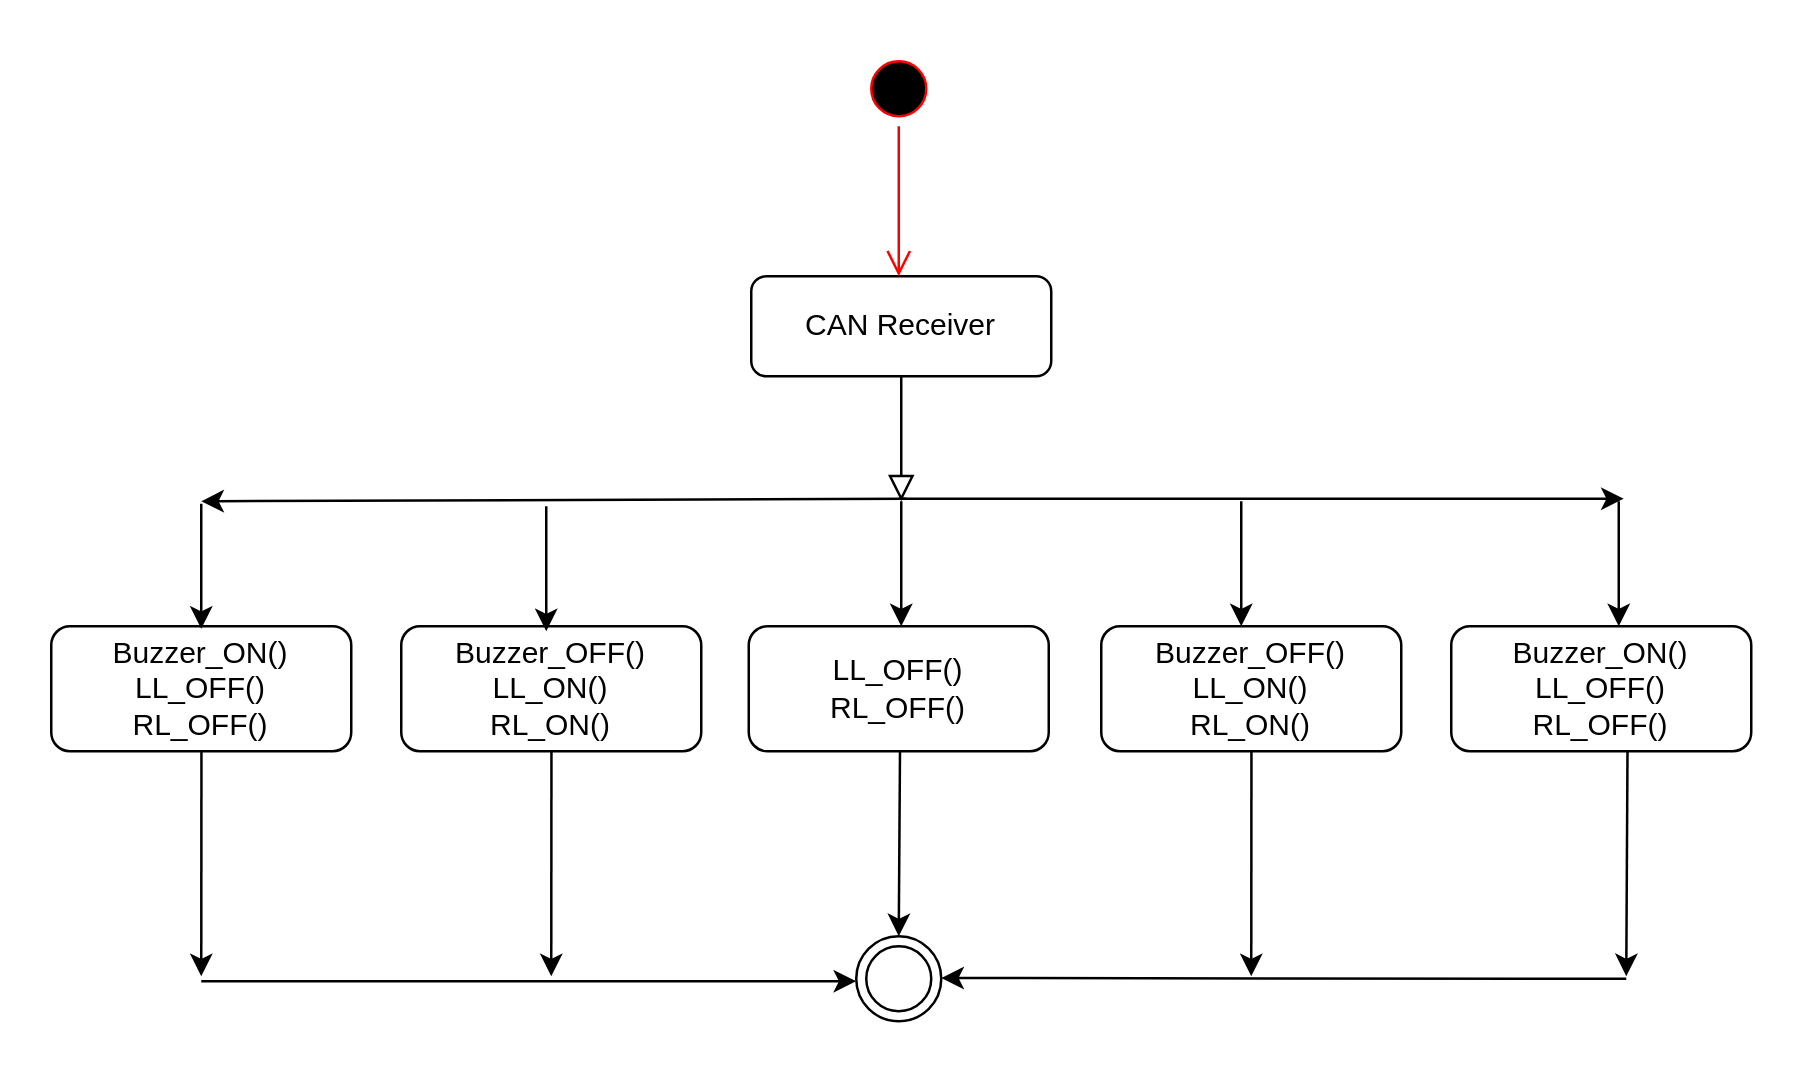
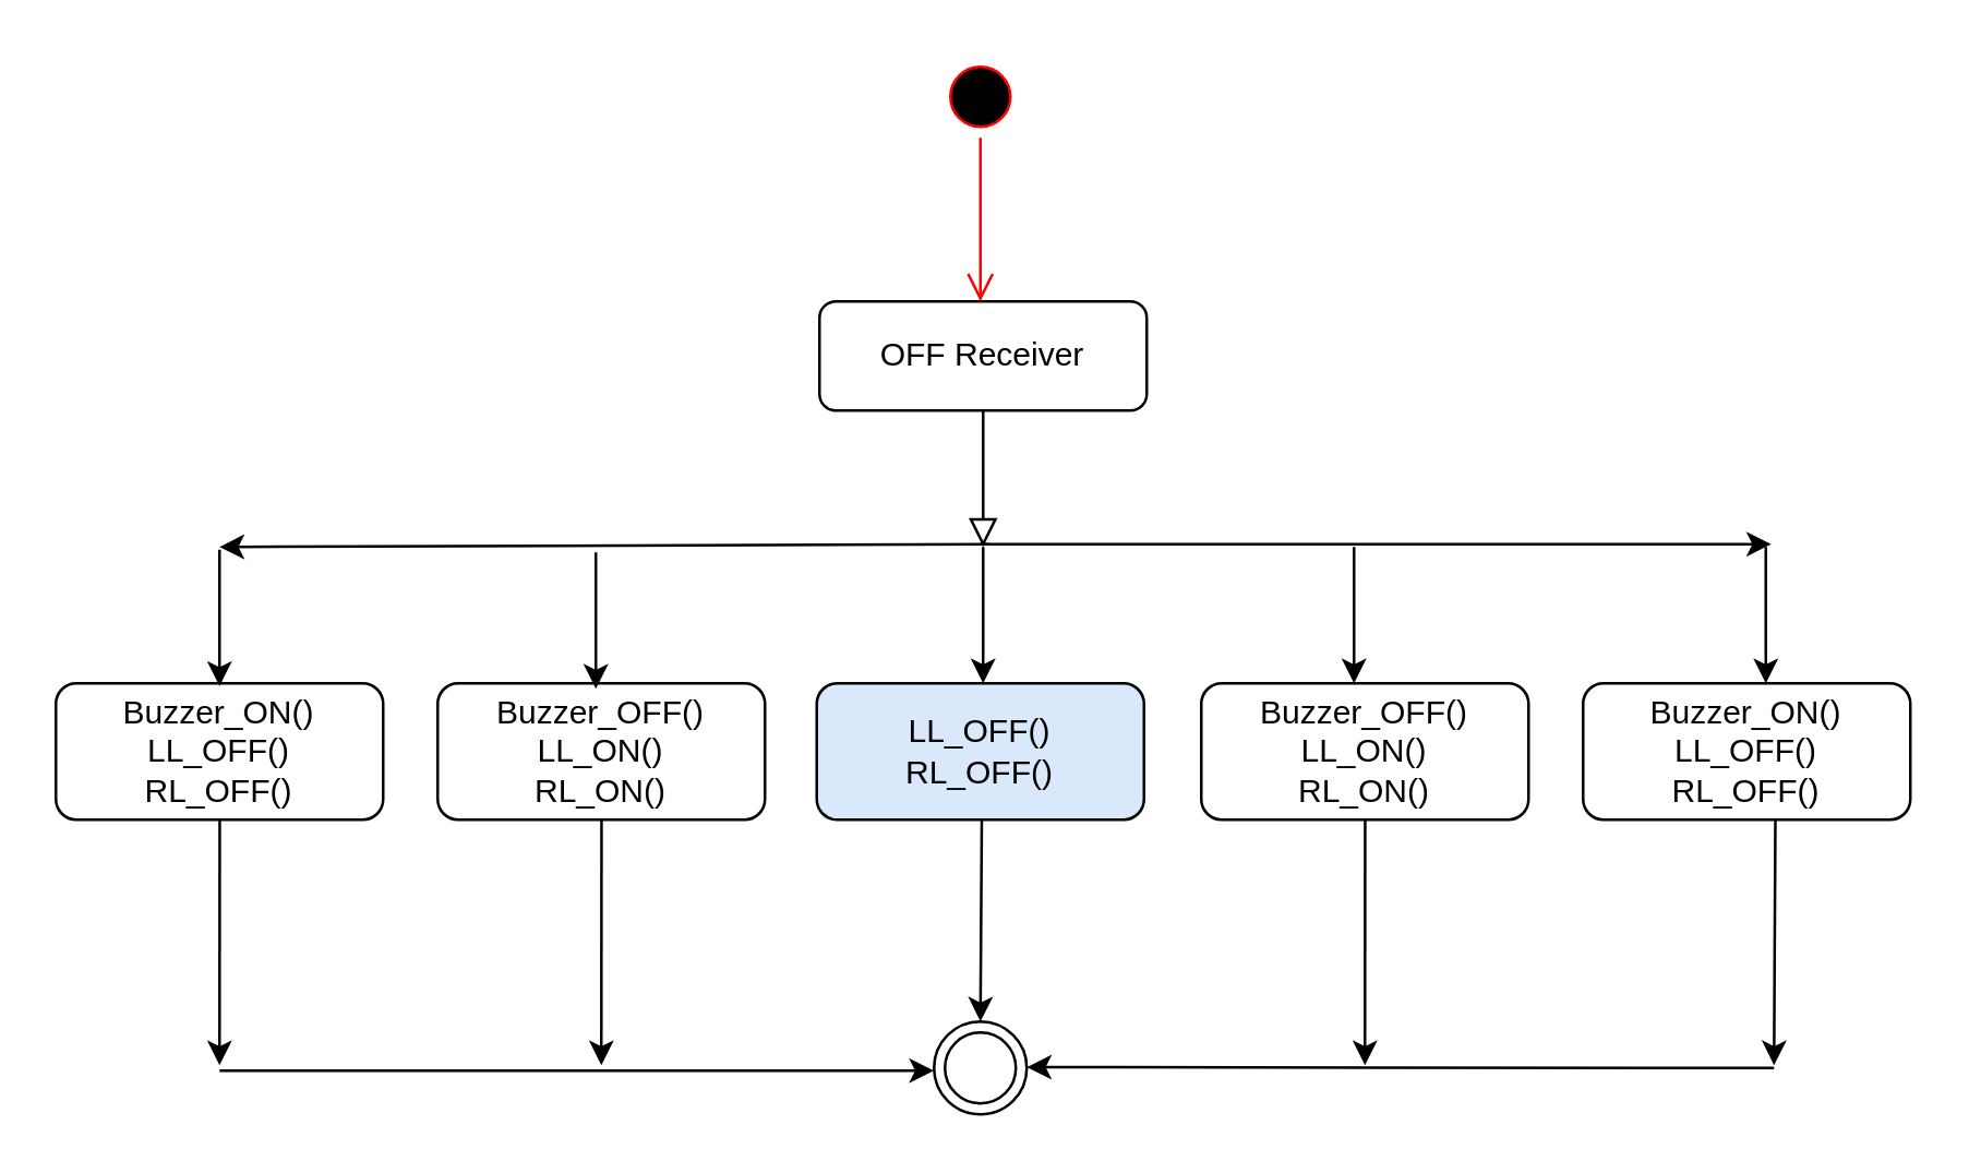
  <mxCell id="0" />
  <mxCell id="1" parent="0" />
  <mxCell id="2" value="" style="rounded=0;html=1;jettySize=auto;orthogonalLoop=1;fontSize=11;endArrow=block;endFill=0;endSize=8;strokeWidth=1;shadow=0;labelBackgroundColor=none;edgeStyle=orthogonalEdgeStyle;" edge="1" parent="1" source="3"><mxGeometry relative="1" as="geometry"><mxPoint x="360" y="200" as="targetPoint" /></mxGeometry></mxCell>
- <mxCell id="3" value="CAN Receiver" style="rounded=1;whiteSpace=wrap;html=1;fontSize=12;glass=0;strokeWidth=1;shadow=0;" vertex="1" parent="1"><mxGeometry x="300" y="110" width="120" height="40" as="geometry" /></mxCell>
+ <mxCell id="3" value="OFF Receiver" style="rounded=1;whiteSpace=wrap;html=1;fontSize=12;glass=0;strokeWidth=1;shadow=0;" vertex="1" parent="1"><mxGeometry x="300" y="110" width="120" height="40" as="geometry" /></mxCell>
  <mxCell id="4" value="" style="ellipse;html=1;shape=startState;fillColor=#000000;strokeColor=#ff0000;" vertex="1" parent="1"><mxGeometry x="344" y="20" width="30" height="30" as="geometry" /></mxCell>
  <mxCell id="5" value="" style="edgeStyle=orthogonalEdgeStyle;html=1;verticalAlign=bottom;endArrow=open;endSize=8;strokeColor=#ff0000;rounded=0;" edge="1" parent="1" source="4"><mxGeometry relative="1" as="geometry"><mxPoint x="359" y="110" as="targetPoint" /></mxGeometry></mxCell>
- <mxCell id="6" value="LL_OFF()&lt;br&gt;RL_OFF()" style="rounded=1;whiteSpace=wrap;html=1;fontSize=12;glass=0;strokeWidth=1;shadow=0;" vertex="1" parent="1"><mxGeometry x="299" y="250" width="120" height="50" as="geometry" /></mxCell>
+ <mxCell id="6" value="LL_OFF()&lt;br&gt;RL_OFF()" style="rounded=1;whiteSpace=wrap;html=1;fontSize=12;glass=0;strokeWidth=1;shadow=0;fillColor=#dae8fc;" vertex="1" parent="1"><mxGeometry x="299" y="250" width="120" height="50" as="geometry" /></mxCell>
  <mxCell id="7" value="Buzzer_OFF()&lt;br&gt;LL_ON()&lt;br&gt;RL_ON()" style="rounded=1;whiteSpace=wrap;html=1;fontSize=12;glass=0;strokeWidth=1;shadow=0;" vertex="1" parent="1"><mxGeometry x="440" y="250" width="120" height="50" as="geometry" /></mxCell>
  <mxCell id="8" value="Buzzer_ON()&lt;br&gt;LL_OFF()&lt;br&gt;RL_OFF()" style="rounded=1;whiteSpace=wrap;html=1;fontSize=12;glass=0;strokeWidth=1;shadow=0;" vertex="1" parent="1"><mxGeometry x="580" y="250" width="120" height="50" as="geometry" /></mxCell>
  <mxCell id="9" value="Buzzer_OFF()&lt;br&gt;LL_ON()&lt;br&gt;RL_ON()" style="rounded=1;whiteSpace=wrap;html=1;fontSize=12;glass=0;strokeWidth=1;shadow=0;" vertex="1" parent="1"><mxGeometry x="160" y="250" width="120" height="50" as="geometry" /></mxCell>
  <mxCell id="10" value="Buzzer_ON()&lt;br&gt;LL_OFF()&lt;br&gt;RL_OFF()" style="rounded=1;whiteSpace=wrap;html=1;fontSize=12;glass=0;strokeWidth=1;shadow=0;" vertex="1" parent="1"><mxGeometry x="20" y="250" width="120" height="50" as="geometry" /></mxCell>
  <mxCell id="11" value="" style="ellipse;shape=doubleEllipse;whiteSpace=wrap;html=1;aspect=fixed;labelBackgroundColor=default;fillStyle=solid;" vertex="1" parent="1"><mxGeometry x="342" y="374" width="34" height="34" as="geometry" /></mxCell>
  <mxCell id="12" value="" style="endArrow=classic;html=1;rounded=0;" edge="1" parent="1"><mxGeometry width="50" height="50" relative="1" as="geometry"><mxPoint x="359" y="199" as="sourcePoint" /><mxPoint x="649" y="199" as="targetPoint" /></mxGeometry></mxCell>
  <mxCell id="13" value="" style="endArrow=classic;html=1;rounded=0;entryX=0.5;entryY=0;entryDx=0;entryDy=0;" edge="1" parent="1"><mxGeometry width="50" height="50" relative="1" as="geometry"><mxPoint x="360" y="200" as="sourcePoint" /><mxPoint x="360" y="250" as="targetPoint" /></mxGeometry></mxCell>
  <mxCell id="14" value="" style="endArrow=classic;html=1;rounded=0;entryX=0.5;entryY=0;entryDx=0;entryDy=0;" edge="1" parent="1"><mxGeometry width="50" height="50" relative="1" as="geometry"><mxPoint x="496" y="200" as="sourcePoint" /><mxPoint x="496" y="250" as="targetPoint" /></mxGeometry></mxCell>
  <mxCell id="15" value="" style="endArrow=classic;html=1;rounded=0;entryX=0.5;entryY=0;entryDx=0;entryDy=0;" edge="1" parent="1"><mxGeometry width="50" height="50" relative="1" as="geometry"><mxPoint x="647" y="200" as="sourcePoint" /><mxPoint x="647" y="250" as="targetPoint" /></mxGeometry></mxCell>
  <mxCell id="16" value="" style="endArrow=classic;html=1;rounded=0;entryX=0.5;entryY=0;entryDx=0;entryDy=0;" edge="1" parent="1"><mxGeometry width="50" height="50" relative="1" as="geometry"><mxPoint x="218" y="202" as="sourcePoint" /><mxPoint x="218" y="252" as="targetPoint" /></mxGeometry></mxCell>
  <mxCell id="17" value="" style="endArrow=classic;html=1;rounded=0;entryX=0.5;entryY=0;entryDx=0;entryDy=0;" edge="1" parent="1"><mxGeometry width="50" height="50" relative="1" as="geometry"><mxPoint x="80" y="201" as="sourcePoint" /><mxPoint x="80" y="251" as="targetPoint" /></mxGeometry></mxCell>
  <mxCell id="18" value="" style="endArrow=classic;html=1;rounded=0;" edge="1" parent="1"><mxGeometry width="50" height="50" relative="1" as="geometry"><mxPoint x="362" y="199" as="sourcePoint" /><mxPoint x="80" y="200" as="targetPoint" /></mxGeometry></mxCell>
  <mxCell id="19" value="" style="endArrow=classic;html=1;rounded=0;entryX=0.5;entryY=0;entryDx=0;entryDy=0;" edge="1" parent="1" target="11"><mxGeometry width="50" height="50" relative="1" as="geometry"><mxPoint x="359.5" y="300" as="sourcePoint" /><mxPoint x="359.5" y="350" as="targetPoint" /></mxGeometry></mxCell>
  <mxCell id="20" value="" style="endArrow=classic;html=1;rounded=0;" edge="1" parent="1"><mxGeometry width="50" height="50" relative="1" as="geometry"><mxPoint x="500.08" y="300" as="sourcePoint" /><mxPoint x="500" y="390" as="targetPoint" /></mxGeometry></mxCell>
  <mxCell id="21" value="" style="endArrow=classic;html=1;rounded=0;" edge="1" parent="1"><mxGeometry width="50" height="50" relative="1" as="geometry"><mxPoint x="650.5" y="300" as="sourcePoint" /><mxPoint x="650" y="390" as="targetPoint" /></mxGeometry></mxCell>
  <mxCell id="22" value="" style="endArrow=classic;html=1;rounded=0;" edge="1" parent="1"><mxGeometry width="50" height="50" relative="1" as="geometry"><mxPoint x="220.08" y="300" as="sourcePoint" /><mxPoint x="220" y="390" as="targetPoint" /></mxGeometry></mxCell>
  <mxCell id="23" value="" style="endArrow=classic;html=1;rounded=0;" edge="1" parent="1"><mxGeometry width="50" height="50" relative="1" as="geometry"><mxPoint x="80.08" y="300" as="sourcePoint" /><mxPoint x="80" y="390" as="targetPoint" /></mxGeometry></mxCell>
  <mxCell id="24" value="" style="endArrow=classic;html=1;rounded=0;" edge="1" parent="1"><mxGeometry width="50" height="50" relative="1" as="geometry"><mxPoint x="80" y="392" as="sourcePoint" /><mxPoint x="342" y="392" as="targetPoint" /></mxGeometry></mxCell>
  <mxCell id="25" value="" style="endArrow=classic;html=1;rounded=0;" edge="1" parent="1"><mxGeometry width="50" height="50" relative="1" as="geometry"><mxPoint x="650" y="391" as="sourcePoint" /><mxPoint x="376" y="390.71" as="targetPoint" /></mxGeometry></mxCell>
